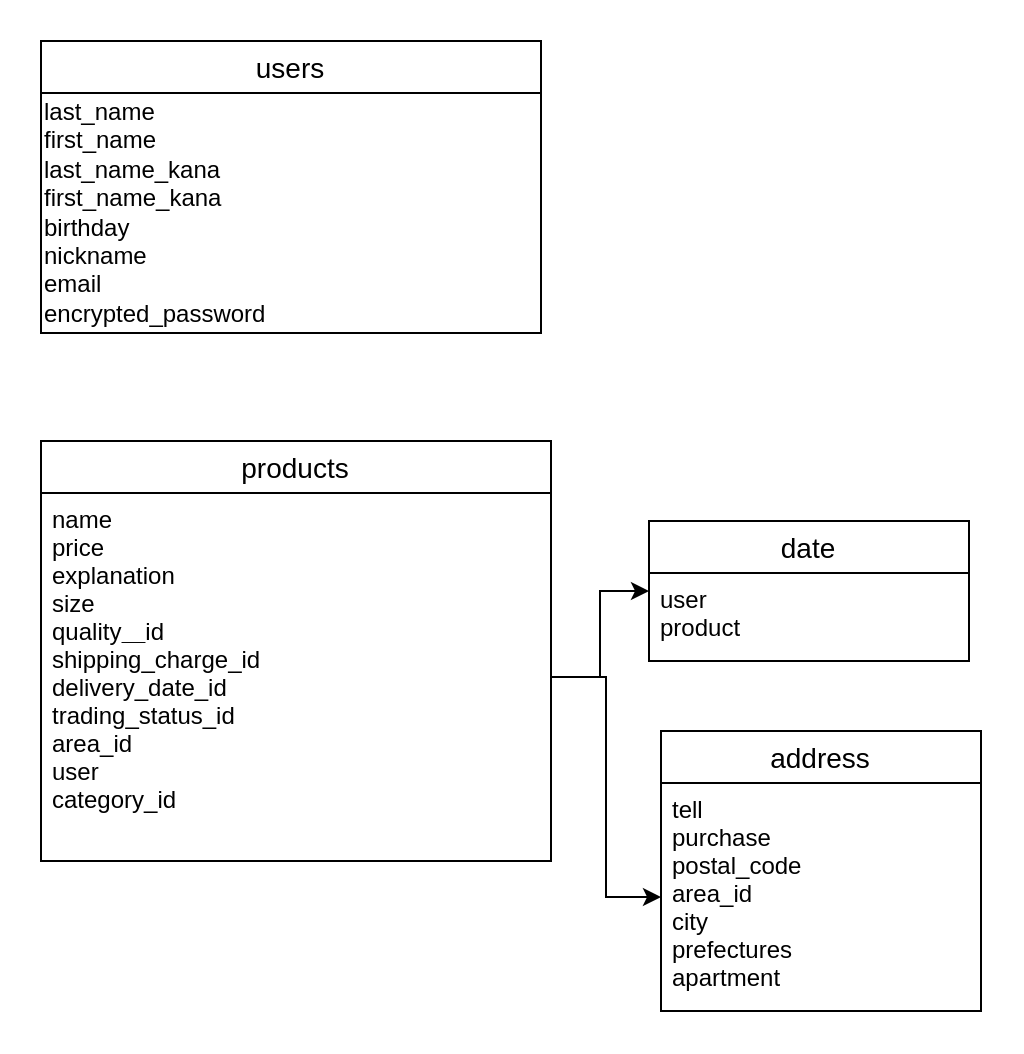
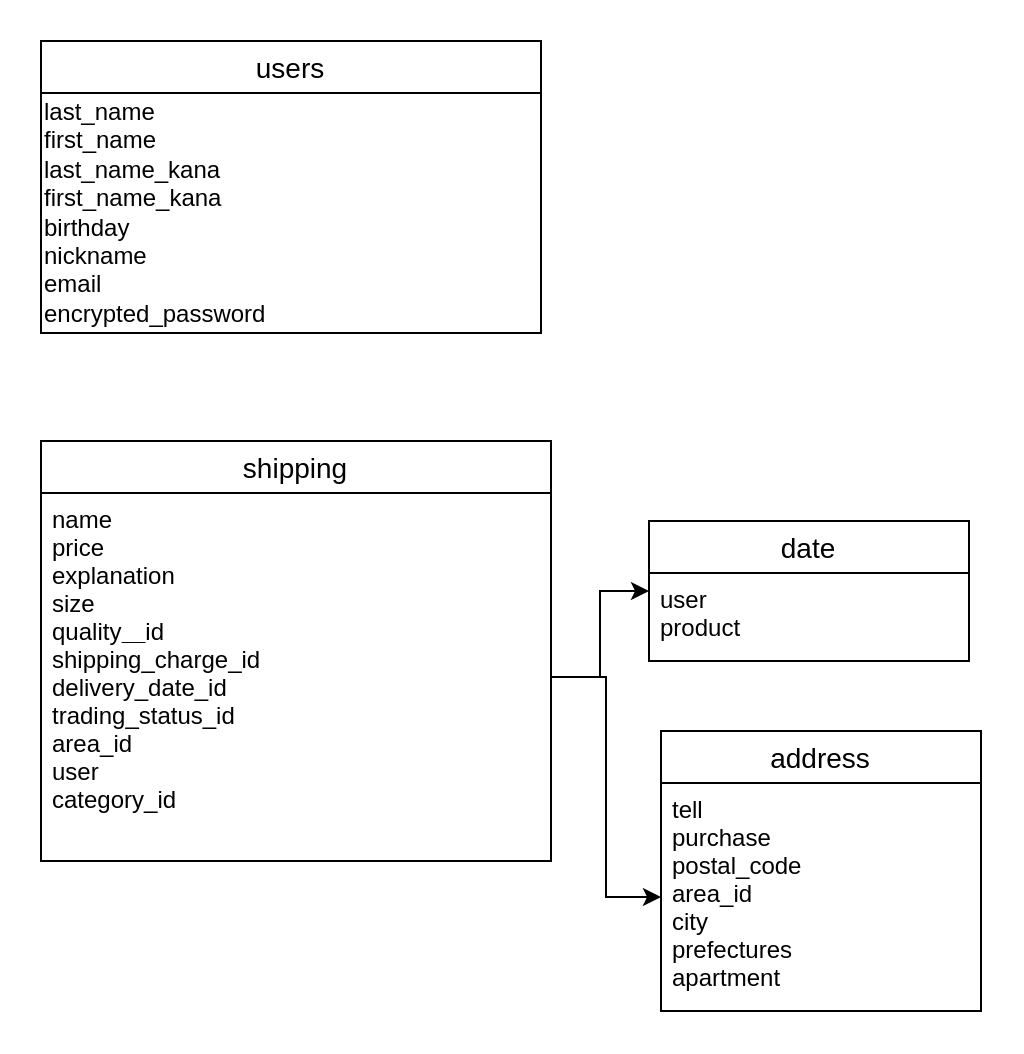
  <mxCell id="0" />
  <mxCell id="1" parent="0" />
  <mxCell id="2" value="users" style="swimlane;fontStyle=0;childLayout=stackLayout;horizontal=1;startSize=26;horizontalStack=0;resizeParent=1;resizeParentMax=0;resizeLast=0;collapsible=1;marginBottom=0;align=center;fontSize=14;" parent="1" vertex="1"><mxGeometry x="20" y="20" width="250" height="146" as="geometry" /></mxCell>
  <mxCell id="3" value="last_name&amp;nbsp;&lt;br&gt;first_name&lt;br&gt;last_name_kana&lt;br&gt;first_name_kana&lt;br&gt;birthday&lt;br&gt;nickname&lt;br&gt;email&lt;br&gt;encrypted_password" style="text;html=1;align=left;verticalAlign=middle;resizable=0;points=[];autosize=1;" parent="2" vertex="1"><mxGeometry y="26" width="250" height="120" as="geometry" /></mxCell>
  <mxCell id="4" value="&lt;h1&gt;&lt;br&gt;&lt;/h1&gt;" style="text;html=1;align=center;verticalAlign=middle;resizable=0;points=[];autosize=1;" parent="1" vertex="1"><mxGeometry x="100" y="115" width="20" height="50" as="geometry" /></mxCell>
- <mxCell id="5" value="products" style="swimlane;fontStyle=0;childLayout=stackLayout;horizontal=1;startSize=26;horizontalStack=0;resizeParent=1;resizeParentMax=0;resizeLast=0;collapsible=1;marginBottom=0;align=center;fontSize=14;strokeWidth=1;" parent="1" vertex="1"><mxGeometry x="20" y="220" width="255" height="210" as="geometry" /></mxCell>
+ <mxCell id="5" value="shipping" style="swimlane;fontStyle=0;childLayout=stackLayout;horizontal=1;startSize=26;horizontalStack=0;resizeParent=1;resizeParentMax=0;resizeLast=0;collapsible=1;marginBottom=0;align=center;fontSize=14;strokeWidth=1;" parent="1" vertex="1"><mxGeometry x="20" y="220" width="255" height="210" as="geometry" /></mxCell>
  <mxCell id="6" value="name&#10;price&#10;explanation&#10;size&#10;quality＿id&#10;shipping_charge_id&#10;delivery_date_id&#10;trading_status_id&#10;area_id&#10;user&#10;category_id&#10;" style="text;strokeColor=none;fillColor=none;spacingLeft=4;spacingRight=4;overflow=hidden;rotatable=0;points=[[0,0.5],[1,0.5]];portConstraint=eastwest;fontSize=12;" parent="5" vertex="1"><mxGeometry y="26" width="255" height="184" as="geometry" /></mxCell>
  <mxCell id="7" value="date" style="swimlane;fontStyle=0;childLayout=stackLayout;horizontal=1;startSize=26;horizontalStack=0;resizeParent=1;resizeParentMax=0;resizeLast=0;collapsible=1;marginBottom=0;align=center;fontSize=14;strokeWidth=1;" parent="1" vertex="1"><mxGeometry x="324" y="260" width="160" height="70" as="geometry" /></mxCell>
  <mxCell id="8" value="user&#10;product" style="text;strokeColor=none;fillColor=none;spacingLeft=4;spacingRight=4;overflow=hidden;rotatable=0;points=[[0,0.5],[1,0.5]];portConstraint=eastwest;fontSize=12;" parent="7" vertex="1"><mxGeometry y="26" width="160" height="44" as="geometry" /></mxCell>
  <mxCell id="9" style="edgeStyle=orthogonalEdgeStyle;rounded=0;orthogonalLoop=1;jettySize=auto;html=1;exitX=1;exitY=0.5;exitDx=0;exitDy=0;entryX=0;entryY=0.5;entryDx=0;entryDy=0;" parent="1" source="6" target="7" edge="1"><mxGeometry relative="1" as="geometry" /></mxCell>
  <mxCell id="10" value="address" style="swimlane;fontStyle=0;childLayout=stackLayout;horizontal=1;startSize=26;horizontalStack=0;resizeParent=1;resizeParentMax=0;resizeLast=0;collapsible=1;marginBottom=0;align=center;fontSize=14;strokeWidth=1;" parent="1" vertex="1"><mxGeometry x="330" y="365" width="160" height="140" as="geometry" /></mxCell>
  <mxCell id="11" value="tell&#10;purchase&#10;postal_code&#10;area_id&#10;city&#10;prefectures&#10;apartment" style="text;strokeColor=none;fillColor=none;spacingLeft=4;spacingRight=4;overflow=hidden;rotatable=0;points=[[0,0.5],[1,0.5]];portConstraint=eastwest;fontSize=12;" parent="10" vertex="1"><mxGeometry y="26" width="160" height="114" as="geometry" /></mxCell>
  <mxCell id="12" style="edgeStyle=orthogonalEdgeStyle;rounded=0;orthogonalLoop=1;jettySize=auto;html=1;exitX=1;exitY=0.5;exitDx=0;exitDy=0;" parent="1" source="6" target="11" edge="1"><mxGeometry relative="1" as="geometry" /></mxCell>
